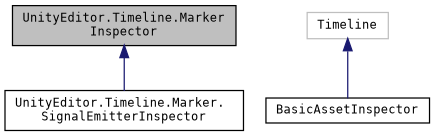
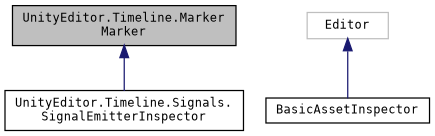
  digraph {
    fontname="DejaVu Sans Mono"
    node [color=black fillcolor=white fontname="DejaVu Sans Mono" fontsize=10 shape=record style=filled]
    edge [color=midnightblue dir=back fontname="DejaVu Sans Mono" fontsize=10 labelfontname=Helvetica labelfontsize=10 style=solid]
-   n1 [fillcolor=grey75 fontcolor=black height=0.2 label="UnityEditor.Timeline.Marker\lInspector" width=0.4]
-   n2 [height=0.2 label="UnityEditor.Timeline.Marker.\lSignalEmitterInspector" width=0.4]
+   n1 [fillcolor=grey75 fontcolor=black height=0.2 label="UnityEditor.Timeline.Marker\lMarker" width=0.4]
+   n2 [height=0.2 label="UnityEditor.Timeline.Signals.\lSignalEmitterInspector" width=0.4]
    n3 [height=0.2 label=BasicAssetInspector width=0.4]
-   n4 [color=grey75 height=0.2 label=Timeline width=0.4]
+   n4 [color=grey75 height=0.2 label=Editor width=0.4]
    n1 -> n2
    n4 -> n3
  }
